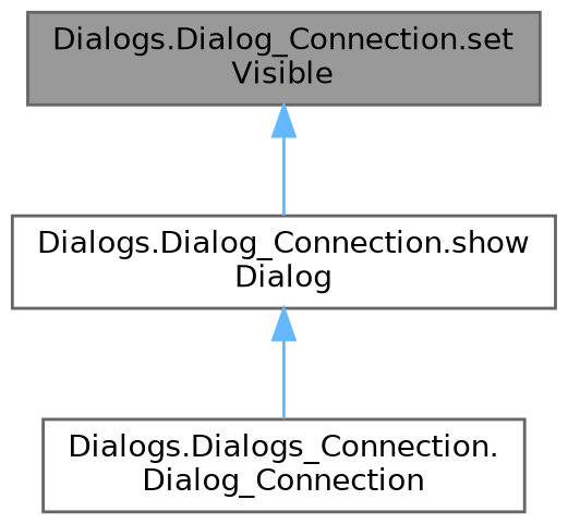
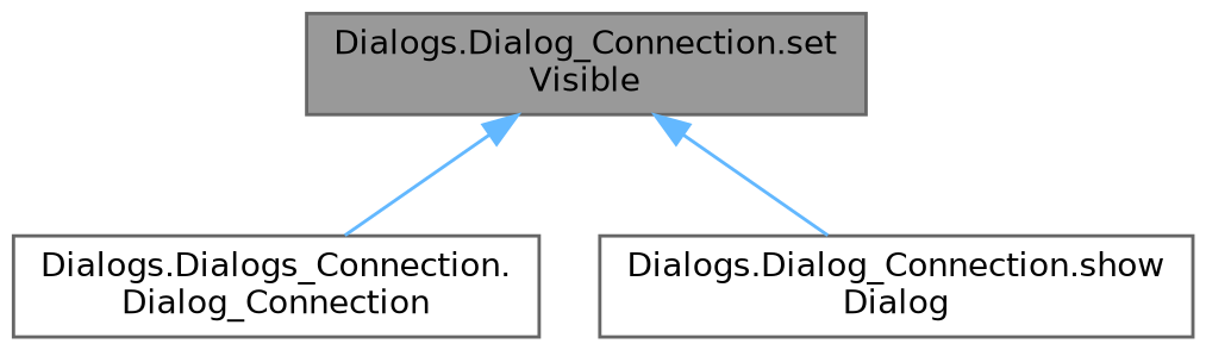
  digraph {
    rankdir=TB
    node [color=grey40 fillcolor=white fontname=Helvetica fontsize=10 shape=box style=filled]
    edge [color=steelblue1 dir=back fontname=Helvetica fontsize=10 labelfontname=Helvetica labelfontsize=10 style=solid]
    n1 [color=gray40 fillcolor=grey60 fontcolor=black height=0.2 label="Dialogs.Dialog_Connection.set\lVisible" width=0.4]
    n2 [height=0.2 label="Dialogs.Dialogs_Connection.\lDialog_Connection" width=0.4]
    n3 [height=0.2 label="Dialogs.Dialog_Connection.show\lDialog" width=0.4]
-   n3 -> n2
+   n1 -> n2
    n1 -> n3
  }
